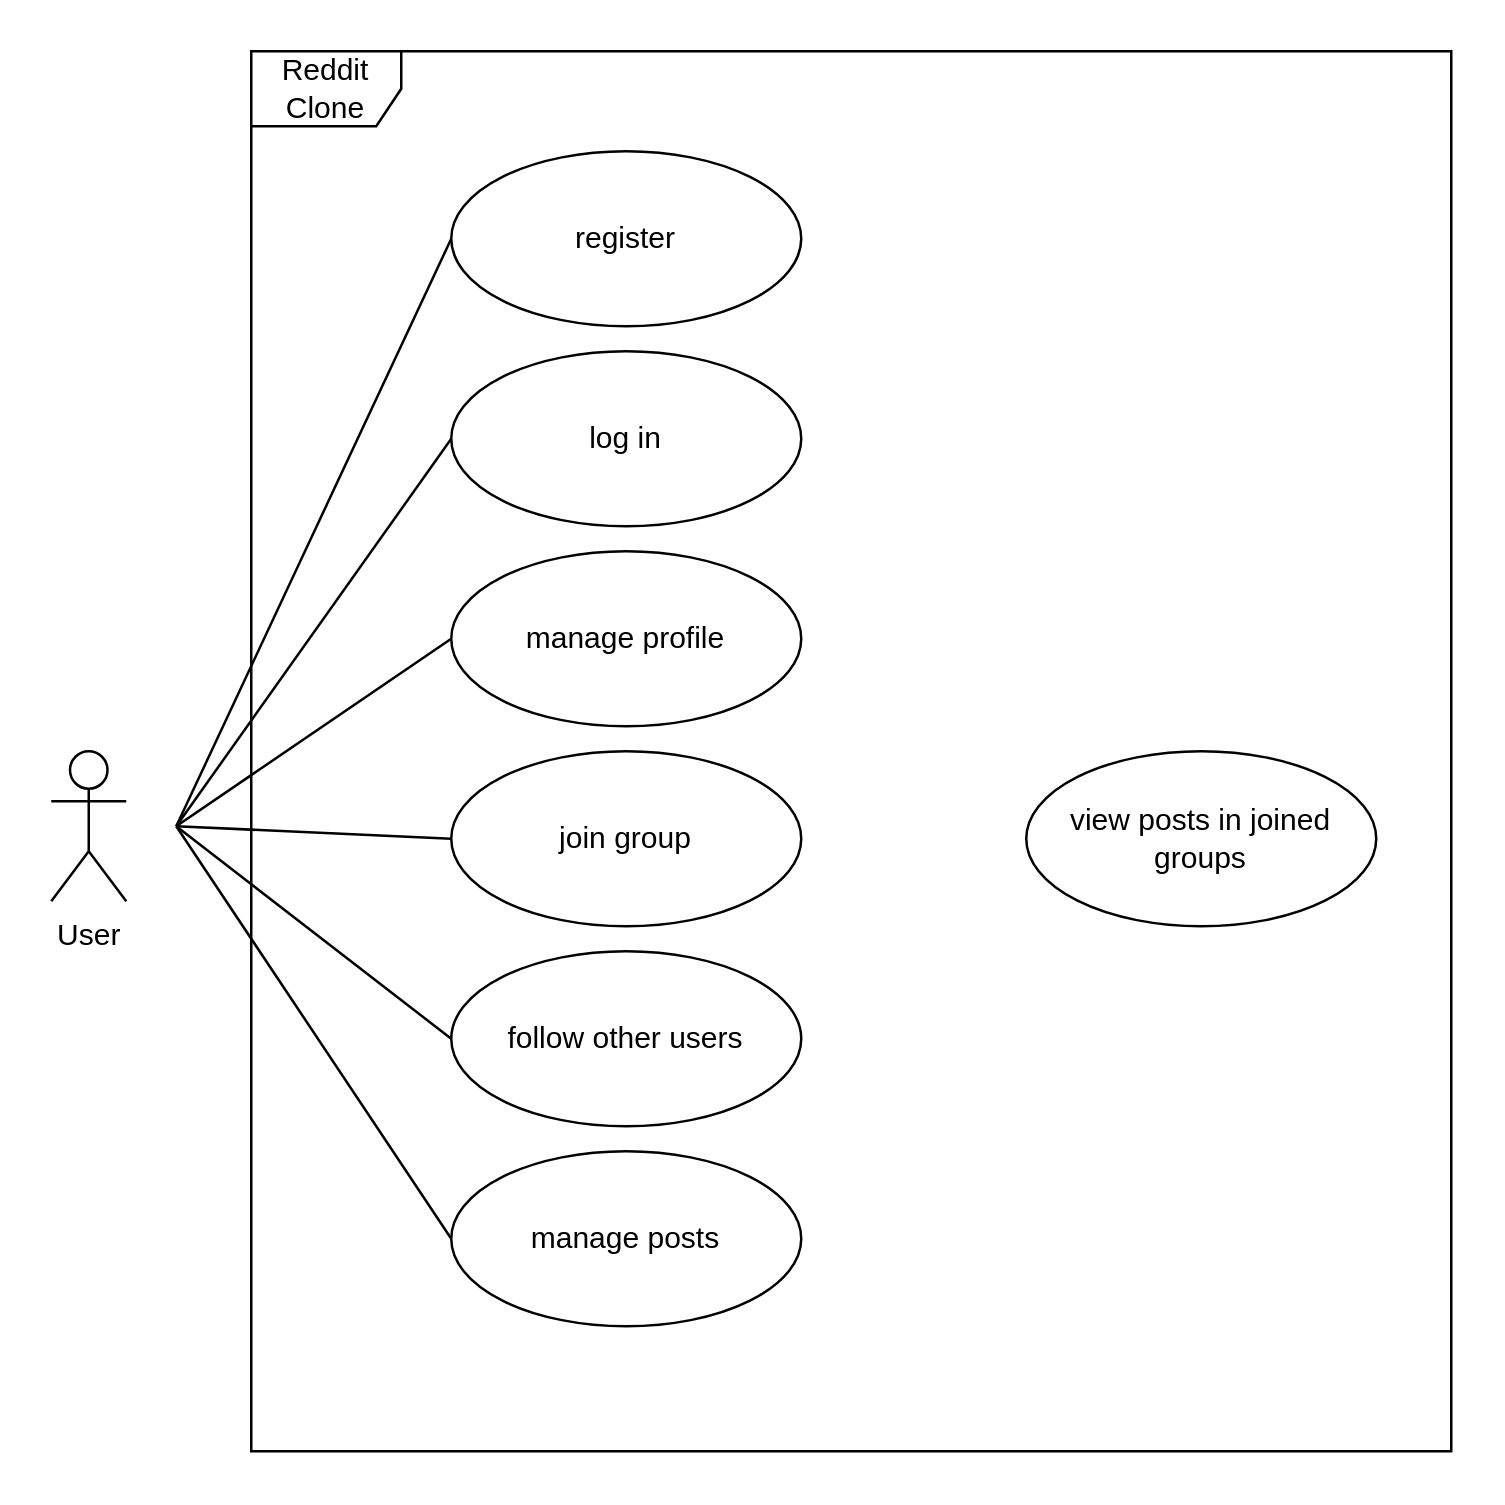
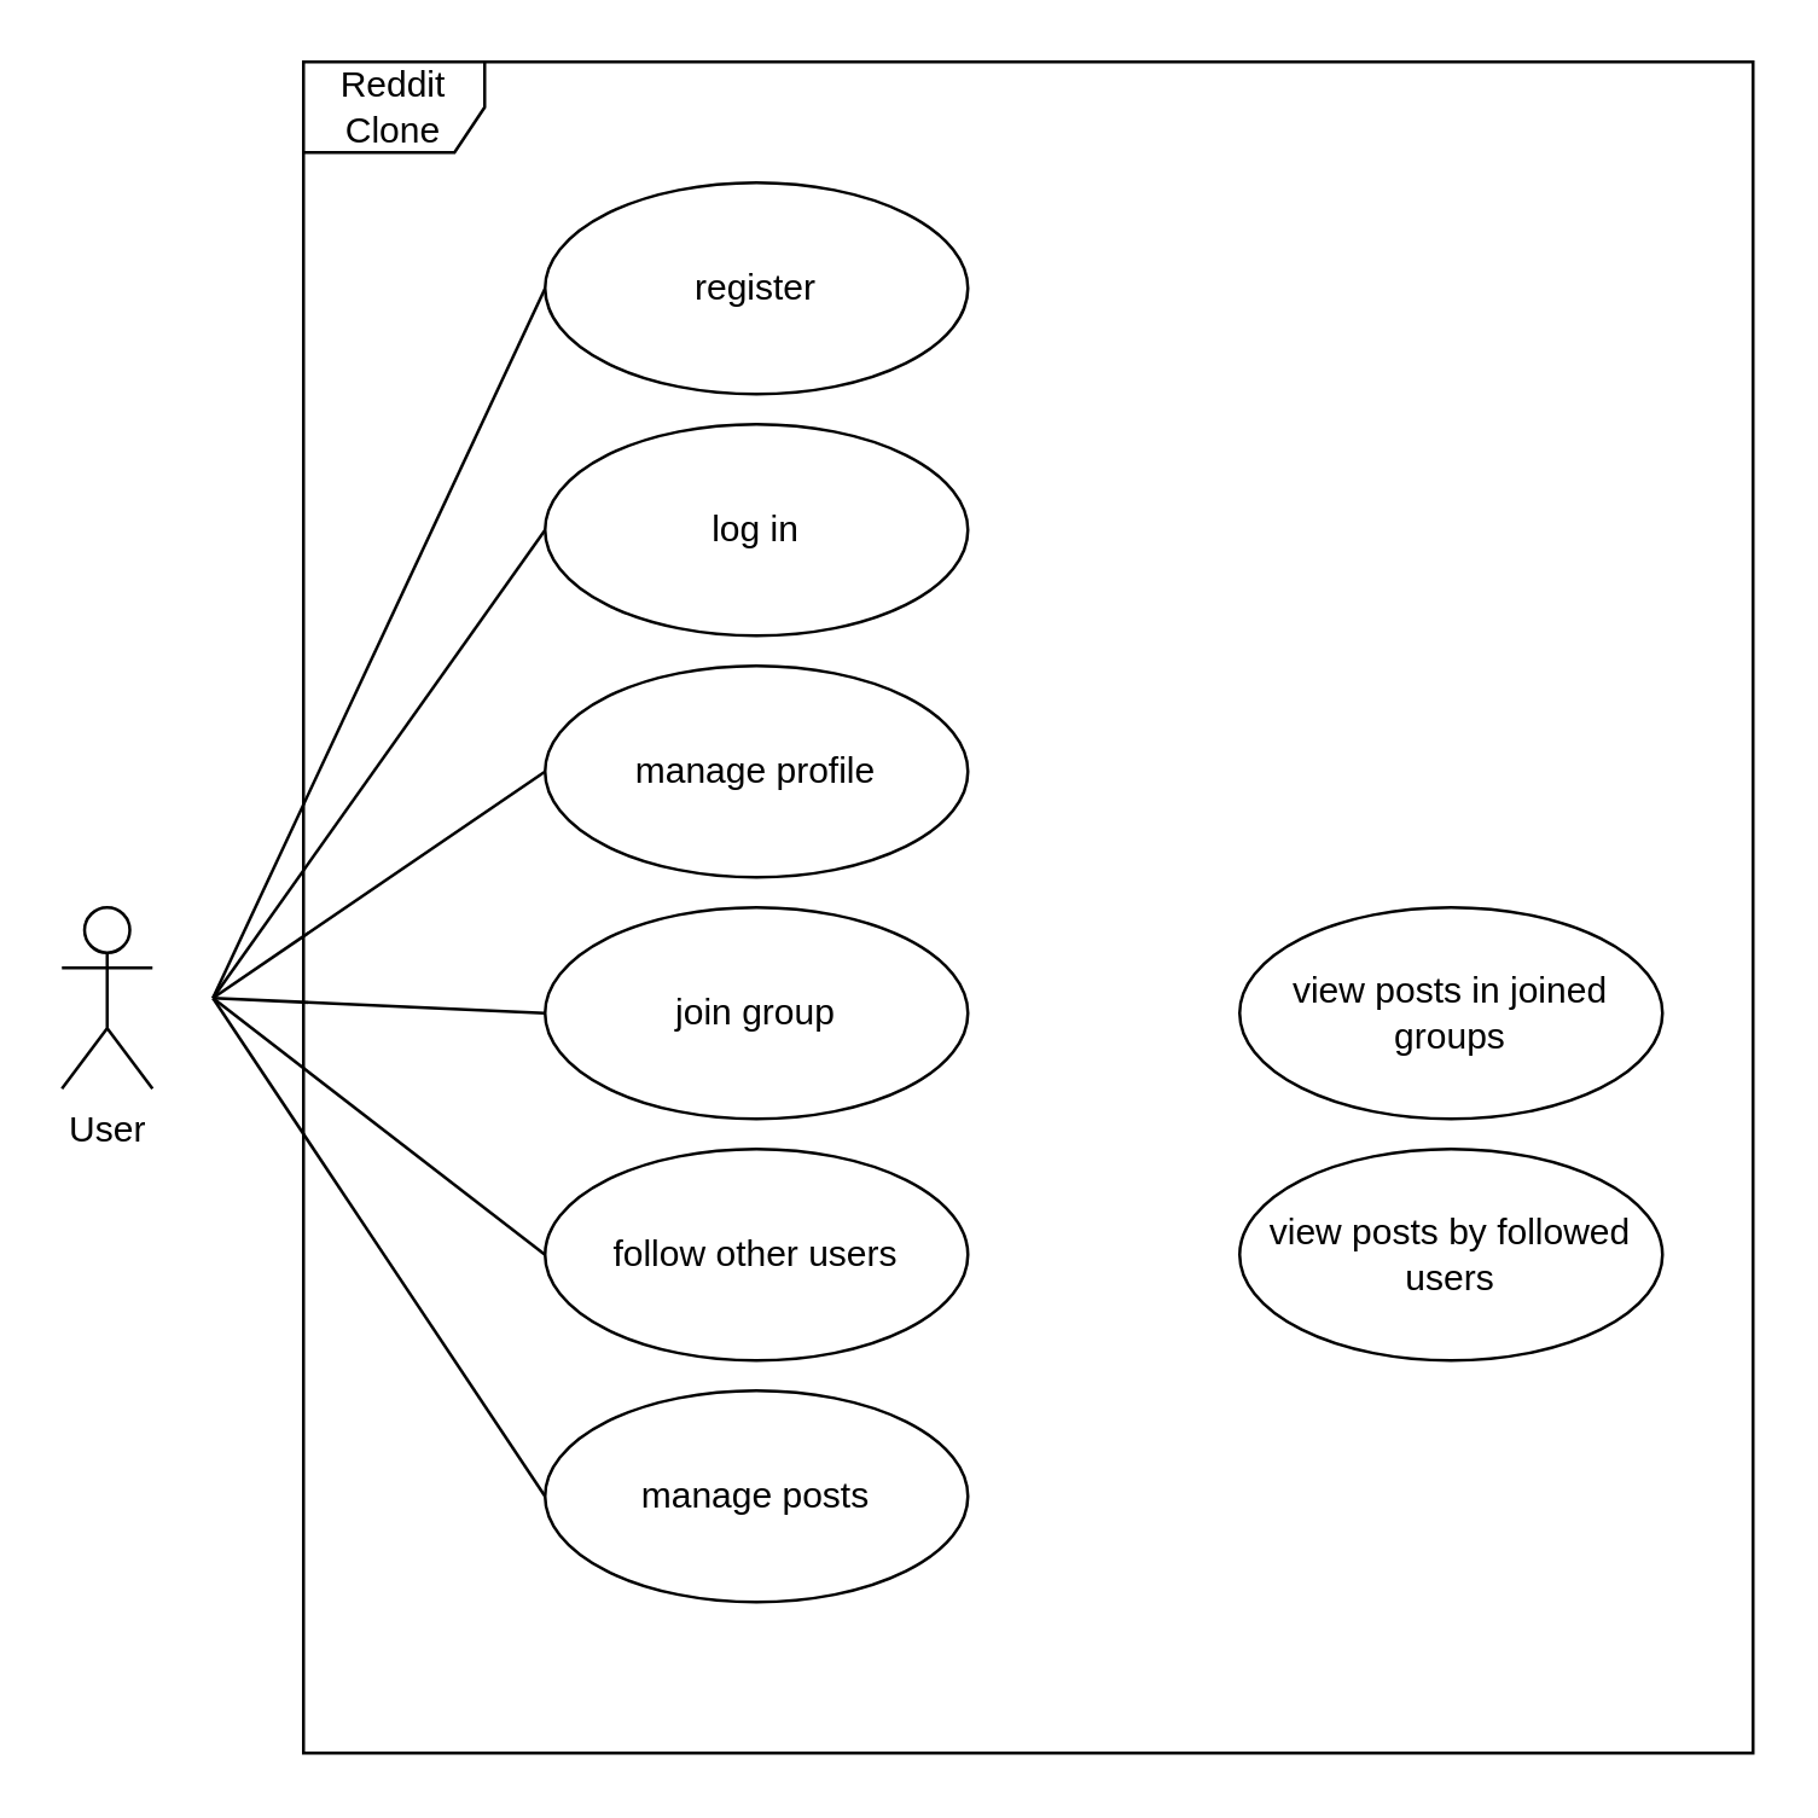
  <mxCell id="0" />
  <mxCell id="1" parent="0" />
  <mxCell id="2" value="Reddit Clone" style="shape=umlFrame;whiteSpace=wrap;html=1;" vertex="1" parent="1"><mxGeometry x="100" y="20" width="480" height="560" as="geometry" /></mxCell>
  <mxCell id="3" value="User" style="shape=umlActor;verticalLabelPosition=bottom;verticalAlign=top;html=1;" vertex="1" parent="1"><mxGeometry x="20" y="300" width="30" height="60" as="geometry" /></mxCell>
  <mxCell id="4" style="edgeStyle=none;rounded=0;orthogonalLoop=1;jettySize=auto;html=1;exitX=0;exitY=0.5;exitDx=0;exitDy=0;startArrow=none;startFill=0;endArrow=none;endFill=0;" edge="1" parent="1" source="5"><mxGeometry relative="1" as="geometry"><mxPoint x="70" y="330" as="targetPoint" /></mxGeometry></mxCell>
  <mxCell id="5" value="log in" style="ellipse;whiteSpace=wrap;html=1;" vertex="1" parent="1"><mxGeometry x="180" y="140" width="140" height="70" as="geometry" /></mxCell>
  <mxCell id="6" style="rounded=0;orthogonalLoop=1;jettySize=auto;html=1;exitX=0;exitY=0.5;exitDx=0;exitDy=0;startArrow=none;startFill=0;endArrow=none;endFill=0;" edge="1" parent="1" source="7"><mxGeometry relative="1" as="geometry"><mxPoint x="70" y="330" as="targetPoint" /></mxGeometry></mxCell>
  <mxCell id="7" value="register" style="ellipse;whiteSpace=wrap;html=1;" vertex="1" parent="1"><mxGeometry x="180" y="60" width="140" height="70" as="geometry" /></mxCell>
  <mxCell id="8" style="edgeStyle=none;rounded=0;orthogonalLoop=1;jettySize=auto;html=1;exitX=0;exitY=0.5;exitDx=0;exitDy=0;startArrow=none;startFill=0;endArrow=none;endFill=0;" edge="1" parent="1" source="9"><mxGeometry relative="1" as="geometry"><mxPoint x="70" y="330" as="targetPoint" /></mxGeometry></mxCell>
  <mxCell id="9" value="follow other users" style="ellipse;whiteSpace=wrap;html=1;" vertex="1" parent="1"><mxGeometry x="180" y="380" width="140" height="70" as="geometry" /></mxCell>
  <mxCell id="10" style="edgeStyle=none;rounded=0;orthogonalLoop=1;jettySize=auto;html=1;exitX=0;exitY=0.5;exitDx=0;exitDy=0;startArrow=none;startFill=0;endArrow=none;endFill=0;" edge="1" parent="1" source="11"><mxGeometry relative="1" as="geometry"><mxPoint x="70" y="330" as="targetPoint" /></mxGeometry></mxCell>
  <mxCell id="11" value="manage posts" style="ellipse;whiteSpace=wrap;html=1;" vertex="1" parent="1"><mxGeometry x="180" y="460" width="140" height="70" as="geometry" /></mxCell>
  <mxCell id="12" style="edgeStyle=none;rounded=0;orthogonalLoop=1;jettySize=auto;html=1;exitX=0;exitY=0.5;exitDx=0;exitDy=0;startArrow=none;startFill=0;endArrow=none;endFill=0;" edge="1" parent="1" source="13"><mxGeometry relative="1" as="geometry"><mxPoint x="70" y="330" as="targetPoint" /></mxGeometry></mxCell>
  <mxCell id="13" value="manage profile" style="ellipse;whiteSpace=wrap;html=1;" vertex="1" parent="1"><mxGeometry x="180" y="220" width="140" height="70" as="geometry" /></mxCell>
  <mxCell id="14" style="edgeStyle=none;rounded=0;orthogonalLoop=1;jettySize=auto;html=1;exitX=0;exitY=0.5;exitDx=0;exitDy=0;startArrow=none;startFill=0;endArrow=none;endFill=0;" edge="1" parent="1" source="15"><mxGeometry relative="1" as="geometry"><mxPoint x="70" y="330" as="targetPoint" /></mxGeometry></mxCell>
  <mxCell id="15" value="join group" style="ellipse;whiteSpace=wrap;html=1;" vertex="1" parent="1"><mxGeometry x="180" y="300" width="140" height="70" as="geometry" /></mxCell>
  <mxCell id="16" value="view posts in joined groups" style="ellipse;whiteSpace=wrap;html=1;" vertex="1" parent="1"><mxGeometry x="410" y="300" width="140" height="70" as="geometry" /></mxCell>
+ <mxCell id="17" value="view posts by followed users" style="ellipse;whiteSpace=wrap;html=1;" vertex="1" parent="1"><mxGeometry x="410" y="380" width="140" height="70" as="geometry" /></mxCell>
